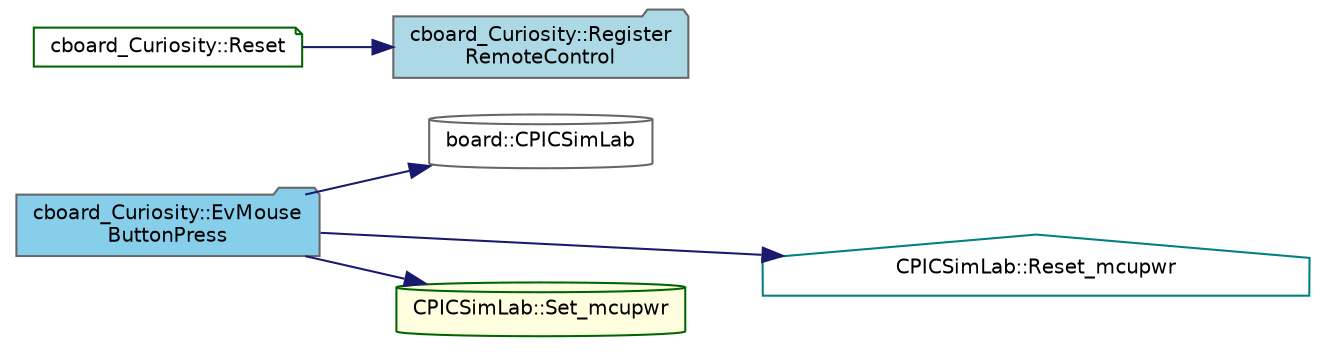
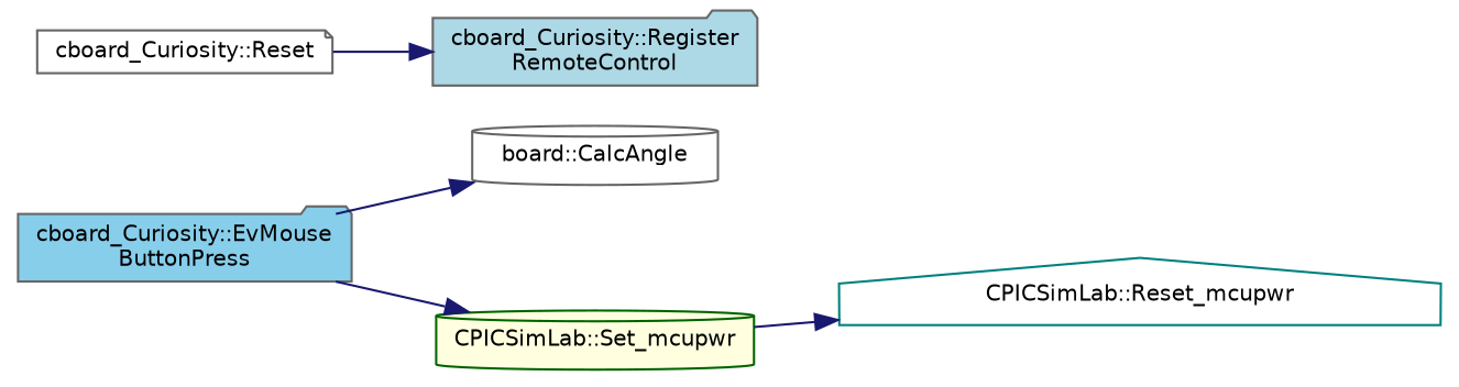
  digraph {
    rankdir=LR
    node [color=gray40 fillcolor=white fontname=Helvetica fontsize=10 shape=folder style=filled]
    edge [color=midnightblue fontname=Helvetica fontsize=10 labelfontname=Helvetica labelfontsize=10 style=solid]
    n1 [fillcolor=skyblue fontcolor=black height=0.2 label="cboard_Curiosity::EvMouse\lButtonPress" width=0.4]
-   n2 [height=0.2 label="board::CPICSimLab" shape=cylinder width=0.4]
+   n2 [height=0.2 label="board::CalcAngle" shape=cylinder width=0.4]
    n3 [color=teal height=0.2 label="CPICSimLab::Reset_mcupwr" shape=house width=0.4]
    n4 [color=darkgreen fillcolor=lightyellow height=0.2 label="CPICSimLab::Set_mcupwr" shape=cylinder width=0.4]
-   n5 [color=darkgreen height=0.2 label="cboard_Curiosity::Reset" shape=note width=0.4]
+   n5 [height=0.2 label="cboard_Curiosity::Reset" shape=note width=0.4]
    n6 [fillcolor=lightblue height=0.2 label="cboard_Curiosity::Register\lRemoteControl" width=0.4]
    n1 -> n2
-   n1 -> n3
+   n4 -> n3
    n1 -> n4
    n5 -> n6
  }
